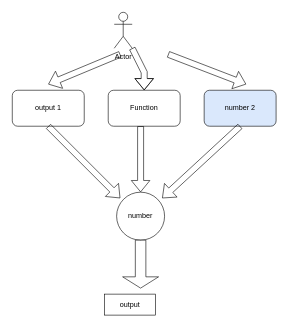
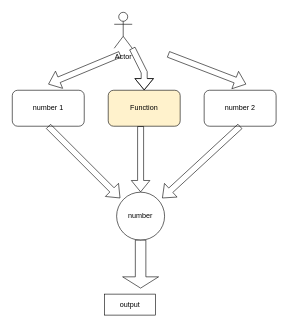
  <mxCell id="0" />
  <mxCell id="1" parent="0" />
- <mxCell id="2" value="number 2" style="rounded=1;whiteSpace=wrap;html=1;fillColor=#dae8fc;" vertex="1" parent="1"><mxGeometry x="340" y="150" width="120" height="60" as="geometry" /></mxCell>
- <mxCell id="3" value="Function" style="rounded=1;whiteSpace=wrap;html=1;" vertex="1" parent="1"><mxGeometry x="180" y="150" width="120" height="60" as="geometry" /></mxCell>
- <mxCell id="4" value="output 1" style="rounded=1;whiteSpace=wrap;html=1;" vertex="1" parent="1"><mxGeometry x="20" y="150" width="120" height="60" as="geometry" /></mxCell>
+ <mxCell id="2" value="number 2" style="rounded=1;whiteSpace=wrap;html=1;" vertex="1" parent="1"><mxGeometry x="340" y="150" width="120" height="60" as="geometry" /></mxCell>
+ <mxCell id="3" value="Function" style="rounded=1;whiteSpace=wrap;html=1;fillColor=#fff2cc;" vertex="1" parent="1"><mxGeometry x="180" y="150" width="120" height="60" as="geometry" /></mxCell>
+ <mxCell id="4" value="number 1" style="rounded=1;whiteSpace=wrap;html=1;" vertex="1" parent="1"><mxGeometry x="20" y="150" width="120" height="60" as="geometry" /></mxCell>
  <mxCell id="5" value="Actor" style="shape=umlActor;verticalLabelPosition=bottom;verticalAlign=top;html=1;outlineConnect=0;" vertex="1" parent="1"><mxGeometry x="190" y="20" width="30" height="60" as="geometry" /></mxCell>
  <mxCell id="6" value="" style="shape=flexArrow;endArrow=classic;html=1;rounded=0;" edge="1" parent="1"><mxGeometry width="50" height="50" relative="1" as="geometry"><mxPoint x="200" y="90" as="sourcePoint" /><mxPoint x="80" y="140" as="targetPoint" /><Array as="points" /></mxGeometry></mxCell>
  <mxCell id="7" value="" style="shape=flexArrow;endArrow=classic;html=1;rounded=0;" edge="1" parent="1"><mxGeometry width="50" height="50" relative="1" as="geometry"><mxPoint x="280" y="90" as="sourcePoint" /><mxPoint x="410" y="140" as="targetPoint" /></mxGeometry></mxCell>
  <mxCell id="8" value="" style="shape=flexArrow;endArrow=classic;html=1;rounded=0;" edge="1" parent="1" source="5" target="3"><mxGeometry width="50" height="50" relative="1" as="geometry"><mxPoint x="215" y="130" as="sourcePoint" /><mxPoint x="265" y="80" as="targetPoint" /><Array as="points"><mxPoint x="240" y="120" /></Array></mxGeometry></mxCell>
  <mxCell id="9" value="" style="shape=flexArrow;endArrow=classic;html=1;rounded=0;" edge="1" parent="1"><mxGeometry width="50" height="50" relative="1" as="geometry"><mxPoint x="400" y="210" as="sourcePoint" /><mxPoint x="270" y="330" as="targetPoint" /></mxGeometry></mxCell>
  <mxCell id="10" value="" style="shape=flexArrow;endArrow=classic;html=1;rounded=0;" edge="1" parent="1"><mxGeometry width="50" height="50" relative="1" as="geometry"><mxPoint x="234" y="210" as="sourcePoint" /><mxPoint x="234" y="320" as="targetPoint" /></mxGeometry></mxCell>
  <mxCell id="11" value="" style="shape=flexArrow;endArrow=classic;html=1;rounded=0;" edge="1" parent="1"><mxGeometry width="50" height="50" relative="1" as="geometry"><mxPoint x="80" y="210" as="sourcePoint" /><mxPoint x="200" y="330" as="targetPoint" /></mxGeometry></mxCell>
  <mxCell id="12" value="" style="edgeStyle=orthogonalEdgeStyle;rounded=0;orthogonalLoop=1;jettySize=auto;html=1;" edge="1" parent="1" source="13" target="14"><mxGeometry relative="1" as="geometry" /></mxCell>
  <mxCell id="13" value="number" style="ellipse;whiteSpace=wrap;html=1;aspect=fixed;" vertex="1" parent="1"><mxGeometry x="194" y="320" width="80" height="80" as="geometry" /></mxCell>
  <mxCell id="14" value="" style="shape=singleArrow;whiteSpace=wrap;html=1;arrowWidth=0.293;arrowSize=0.235;rotation=90;" vertex="1" parent="1"><mxGeometry x="194" y="410" width="80" height="60" as="geometry" /></mxCell>
  <mxCell id="15" value="output" style="rounded=0;whiteSpace=wrap;html=1;" vertex="1" parent="1"><mxGeometry x="174" y="490" width="85" height="35" as="geometry" /></mxCell>
